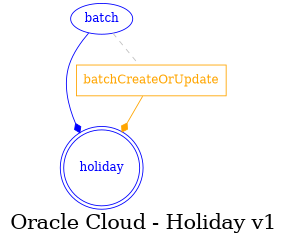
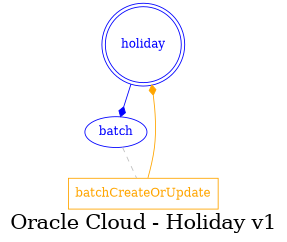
  digraph {
    fontsize=24
    label="Oracle Cloud - Holiday v1"
    splines=true
    node [color=blue fontcolor=blue]
    edge [arrowhead=diamond arrowtail=none]
    holiday [shape=doublecircle]
    batchCreateOrUpdate [color=orange fontcolor=orange shape=box]
    batch [shape=ellipse]
    batchCreateOrUpdate -> holiday [color=orange fontcolor=orange]
-   batch -> holiday [color=blue fontcolor=blue]
+   holiday -> batch [color=blue fontcolor=blue]
    batch -> batchCreateOrUpdate [arrowhead=none color=grey fontcolor=grey style=dashed]
  }
